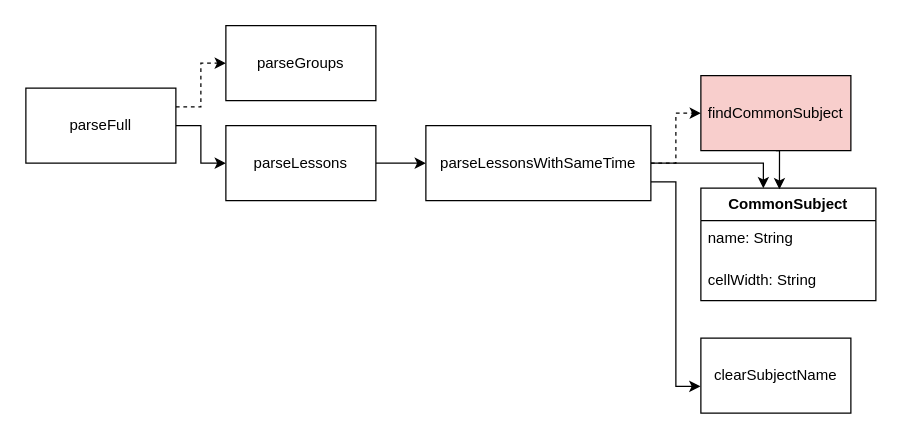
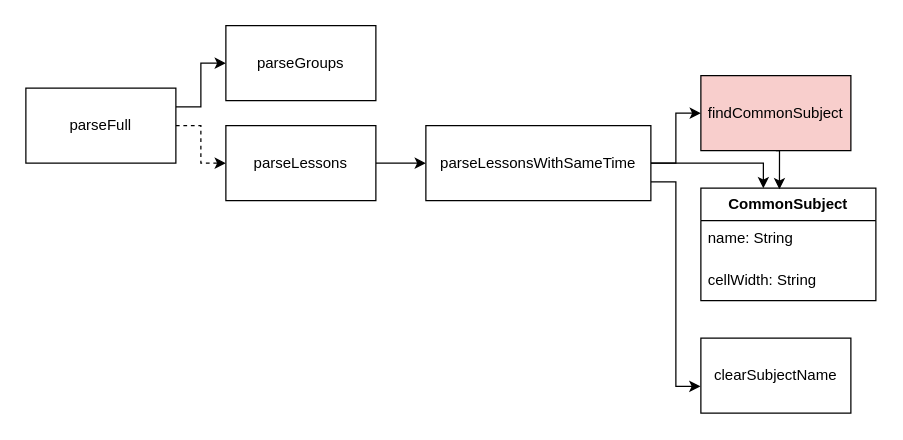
  <mxCell id="0" />
  <mxCell id="1" parent="0" />
- <mxCell id="2" style="edgeStyle=orthogonalEdgeStyle;rounded=0;orthogonalLoop=1;jettySize=auto;html=1;exitX=1;exitY=0.5;exitDx=0;exitDy=0;entryX=0;entryY=0.5;entryDx=0;entryDy=0;" edge="1" parent="1" source="4" target="6"><mxGeometry relative="1" as="geometry" /></mxCell>
- <mxCell id="3" style="edgeStyle=orthogonalEdgeStyle;rounded=0;orthogonalLoop=1;jettySize=auto;html=1;exitX=1;exitY=0.25;exitDx=0;exitDy=0;entryX=0;entryY=0.5;entryDx=0;entryDy=0;dashed=1;" edge="1" parent="1" source="4" target="7"><mxGeometry relative="1" as="geometry" /></mxCell>
+ <mxCell id="2" style="edgeStyle=orthogonalEdgeStyle;rounded=0;orthogonalLoop=1;jettySize=auto;html=1;exitX=1;exitY=0.5;exitDx=0;exitDy=0;entryX=0;entryY=0.5;entryDx=0;entryDy=0;dashed=1;" edge="1" parent="1" source="4" target="6"><mxGeometry relative="1" as="geometry" /></mxCell>
+ <mxCell id="3" style="edgeStyle=orthogonalEdgeStyle;rounded=0;orthogonalLoop=1;jettySize=auto;html=1;exitX=1;exitY=0.25;exitDx=0;exitDy=0;entryX=0;entryY=0.5;entryDx=0;entryDy=0;" edge="1" parent="1" source="4" target="7"><mxGeometry relative="1" as="geometry" /></mxCell>
  <mxCell id="4" value="parseFull" style="rounded=0;whiteSpace=wrap;html=1;" vertex="1" parent="1"><mxGeometry x="20" y="70" width="120" height="60" as="geometry" /></mxCell>
  <mxCell id="5" style="edgeStyle=orthogonalEdgeStyle;rounded=0;orthogonalLoop=1;jettySize=auto;html=1;exitX=1;exitY=0.5;exitDx=0;exitDy=0;entryX=0;entryY=0.5;entryDx=0;entryDy=0;" edge="1" parent="1" source="6" target="13"><mxGeometry relative="1" as="geometry" /></mxCell>
  <mxCell id="6" value="parseLessons" style="rounded=0;whiteSpace=wrap;html=1;" vertex="1" parent="1"><mxGeometry x="180" y="100" width="120" height="60" as="geometry" /></mxCell>
  <mxCell id="7" value="parseGroups" style="rounded=0;whiteSpace=wrap;html=1;" vertex="1" parent="1"><mxGeometry x="180" y="20" width="120" height="60" as="geometry" /></mxCell>
  <mxCell id="8" style="edgeStyle=orthogonalEdgeStyle;rounded=0;orthogonalLoop=1;jettySize=auto;html=1;exitX=0.5;exitY=1;exitDx=0;exitDy=0;entryX=0.449;entryY=0.011;entryDx=0;entryDy=0;entryPerimeter=0;" edge="1" parent="1" source="9" target="15"><mxGeometry relative="1" as="geometry" /></mxCell>
  <mxCell id="9" value="findCommonSubject" style="rounded=0;whiteSpace=wrap;html=1;fillColor=#f8cecc;" vertex="1" parent="1"><mxGeometry x="560" y="60" width="120" height="60" as="geometry" /></mxCell>
- <mxCell id="10" style="edgeStyle=orthogonalEdgeStyle;rounded=0;orthogonalLoop=1;jettySize=auto;html=1;exitX=1;exitY=0.5;exitDx=0;exitDy=0;entryX=0;entryY=0.5;entryDx=0;entryDy=0;dashed=1;" edge="1" parent="1" source="13" target="9"><mxGeometry relative="1" as="geometry" /></mxCell>
+ <mxCell id="10" style="edgeStyle=orthogonalEdgeStyle;rounded=0;orthogonalLoop=1;jettySize=auto;html=1;exitX=1;exitY=0.5;exitDx=0;exitDy=0;entryX=0;entryY=0.5;entryDx=0;entryDy=0;" edge="1" parent="1" source="13" target="9"><mxGeometry relative="1" as="geometry" /></mxCell>
  <mxCell id="11" style="edgeStyle=orthogonalEdgeStyle;rounded=0;orthogonalLoop=1;jettySize=auto;html=1;exitX=1;exitY=0.75;exitDx=0;exitDy=0;entryX=-0.003;entryY=0.643;entryDx=0;entryDy=0;entryPerimeter=0;" edge="1" parent="1" source="13" target="14"><mxGeometry relative="1" as="geometry" /></mxCell>
  <mxCell id="12" style="edgeStyle=orthogonalEdgeStyle;rounded=0;orthogonalLoop=1;jettySize=auto;html=1;exitX=1;exitY=0.5;exitDx=0;exitDy=0;entryX=0.357;entryY=0.002;entryDx=0;entryDy=0;entryPerimeter=0;" edge="1" parent="1" source="13" target="15"><mxGeometry relative="1" as="geometry" /></mxCell>
  <mxCell id="13" value="parseLessonsWithSameTime" style="rounded=0;whiteSpace=wrap;html=1;" vertex="1" parent="1"><mxGeometry x="340" y="100" width="180" height="60" as="geometry" /></mxCell>
  <mxCell id="14" value="clearSubjectName" style="rounded=0;whiteSpace=wrap;html=1;" vertex="1" parent="1"><mxGeometry x="560" y="270" width="120" height="60" as="geometry" /></mxCell>
  <mxCell id="15" value="CommonSubject" style="swimlane;childLayout=stackLayout;horizontal=1;startSize=26;fillColor=none;horizontalStack=0;resizeParent=1;resizeParentMax=0;resizeLast=0;collapsible=1;marginBottom=0;whiteSpace=wrap;html=1;" vertex="1" parent="1"><mxGeometry x="560" y="150" width="140" height="90" as="geometry" /></mxCell>
  <mxCell id="16" value="name: String" style="text;strokeColor=none;fillColor=none;align=left;verticalAlign=top;spacingLeft=4;spacingRight=4;overflow=hidden;rotatable=0;points=[[0,0.5],[1,0.5]];portConstraint=eastwest;whiteSpace=wrap;html=1;" vertex="1" parent="15"><mxGeometry y="26" width="140" height="34" as="geometry" /></mxCell>
  <mxCell id="17" value="cellWidth: String" style="text;strokeColor=none;fillColor=none;align=left;verticalAlign=top;spacingLeft=4;spacingRight=4;overflow=hidden;rotatable=0;points=[[0,0.5],[1,0.5]];portConstraint=eastwest;whiteSpace=wrap;html=1;" vertex="1" parent="15"><mxGeometry y="60" width="140" height="30" as="geometry" /></mxCell>
